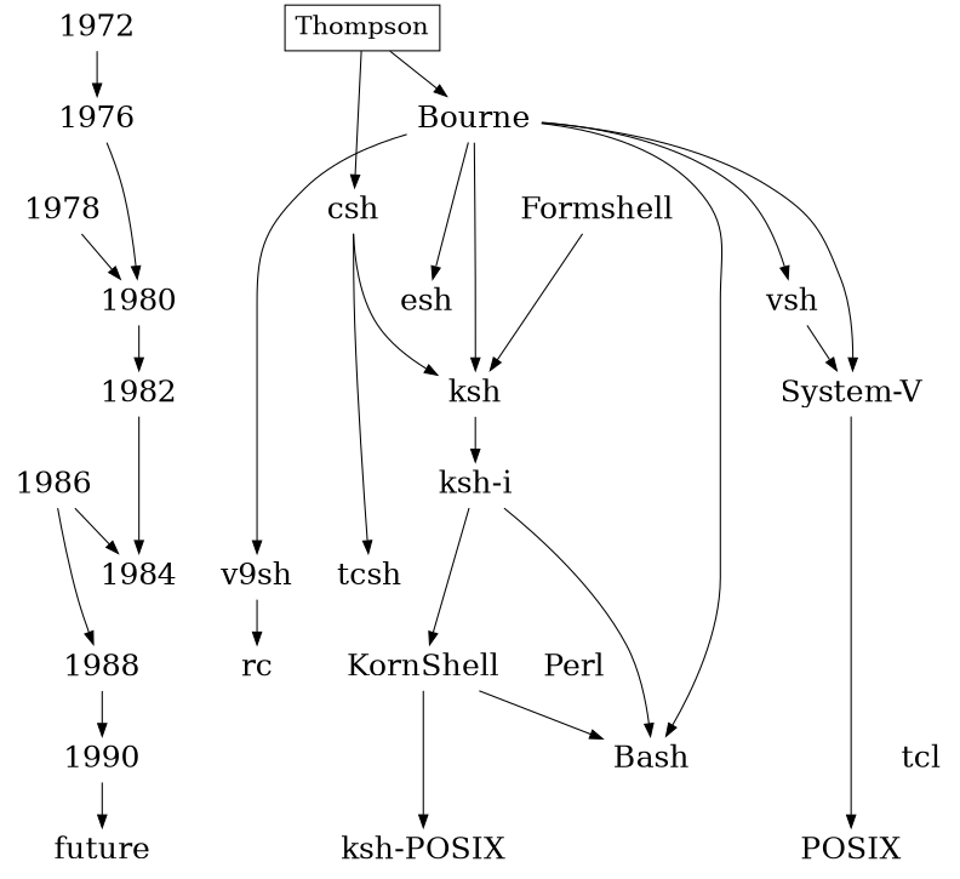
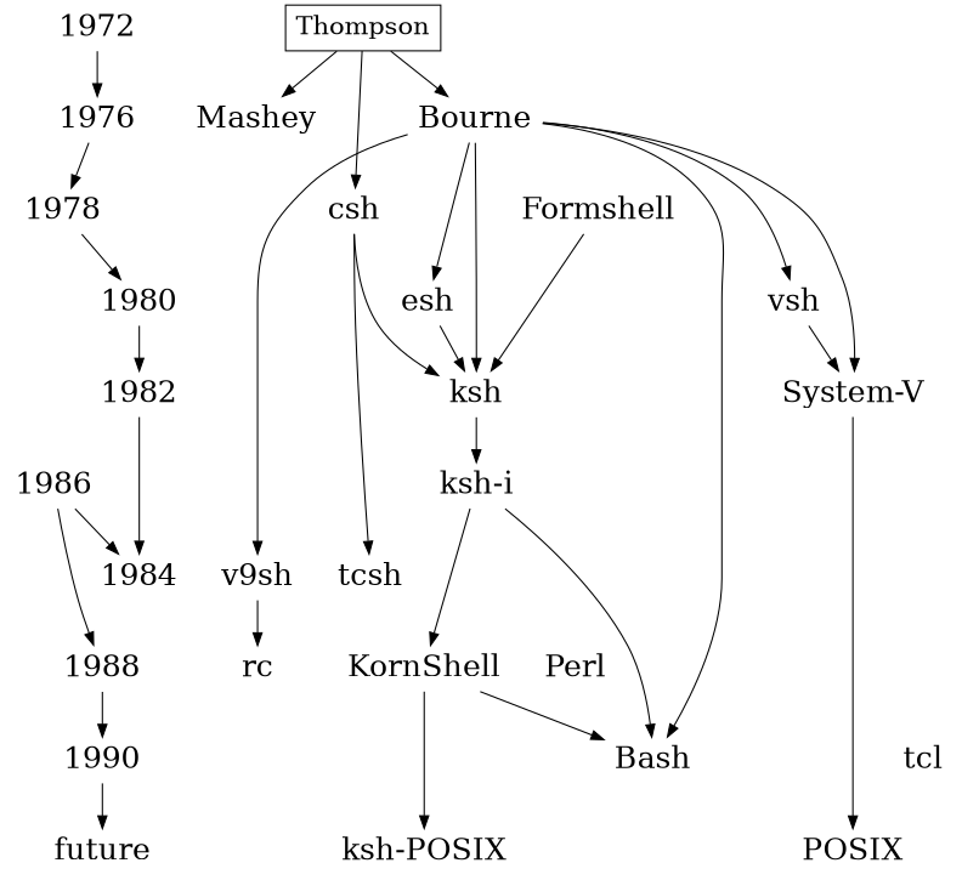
  digraph {
    node [fontsize=24 shape=plaintext]
    1976
+   Mashey
    Bourne
    1978
    Formshell
    csh
    1980
    esh
    vsh
    1982
    ksh
    "System-V"
    1984
    v9sh
    tcsh
    1986
    "ksh-i"
    1988
    KornShell
    Perl
    rc
    1990
    tcl
    Bash
    future
    POSIX
    "ksh-POSIX"
    1972
    Thompson [fontsize=20 shape=box]
    subgraph sub_1 {
      rank=same
      1976
+     Mashey
      Bourne
    }
    subgraph sub_2 {
      rank=same
      1978
      Formshell
      csh
    }
    subgraph sub_3 {
      rank=same
      1980
      esh
      vsh
    }
    subgraph sub_4 {
      rank=same
      1982
      ksh
      "System-V"
    }
    subgraph sub_5 {
      rank=same
      1984
      v9sh
      tcsh
    }
    subgraph sub_6 {
      rank=same
      1986
      "ksh-i"
    }
    subgraph sub_7 {
      rank=same
      1988
      KornShell
      Perl
      rc
    }
    subgraph sub_8 {
      rank=same
      1990
      tcl
      Bash
    }
    subgraph sub_9 {
      rank=same
      future
      POSIX
      "ksh-POSIX"
    }
-   1976 -> 1980
+   1976 -> 1978
    Bourne -> esh
    Bourne -> vsh
    Bourne -> ksh
    Bourne -> "System-V"
    Bourne -> v9sh
    Bourne -> Bash
    1978 -> 1980
    Formshell -> csh [style=invis]
    Formshell -> ksh
    csh -> ksh
    csh -> tcsh
    1980 -> 1982
+   esh -> ksh
    vsh -> "System-V"
    1982 -> 1984
    ksh -> "ksh-i"
    "System-V" -> POSIX
    1984 -> v9sh [style=invis]
    v9sh -> tcsh [style=invis]
    v9sh -> rc
    1986 -> 1984
    1986 -> 1988
    "ksh-i" -> KornShell
    "ksh-i" -> Bash
    1988 -> rc [style=invis]
    1988 -> 1990
    KornShell -> Perl [style=invis]
    KornShell -> Bash
    KornShell -> "ksh-POSIX"
    rc -> KornShell [style=invis]
    1990 -> future
    1972 -> 1976
+   Thompson -> Mashey
    Thompson -> Bourne
    Thompson -> csh
  }
